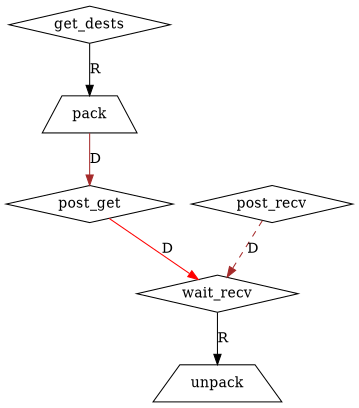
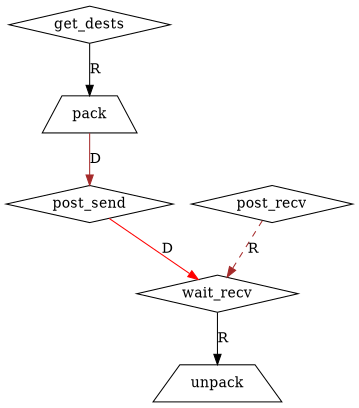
  digraph {
    node [shape=diamond]
    edge [color=black style=solid]
    get_dests
    pack [shape=trapezium]
-   post_send [label=post_get]
+   post_send
    wait_recv
    unpack [shape=trapezium]
    post_recv
    subgraph sub_1 {
      get_dests
      pack
      post_send
      wait_recv
      unpack
      post_recv
    }
    get_dests -> pack [label=R]
    pack -> post_send [color=brown label=D]
    post_send -> wait_recv [color=red label=D]
    wait_recv -> unpack [label=R]
-   post_recv -> wait_recv [color=brown label=D style=dashed]
+   post_recv -> wait_recv [color=brown label=R style=dashed]
  }
